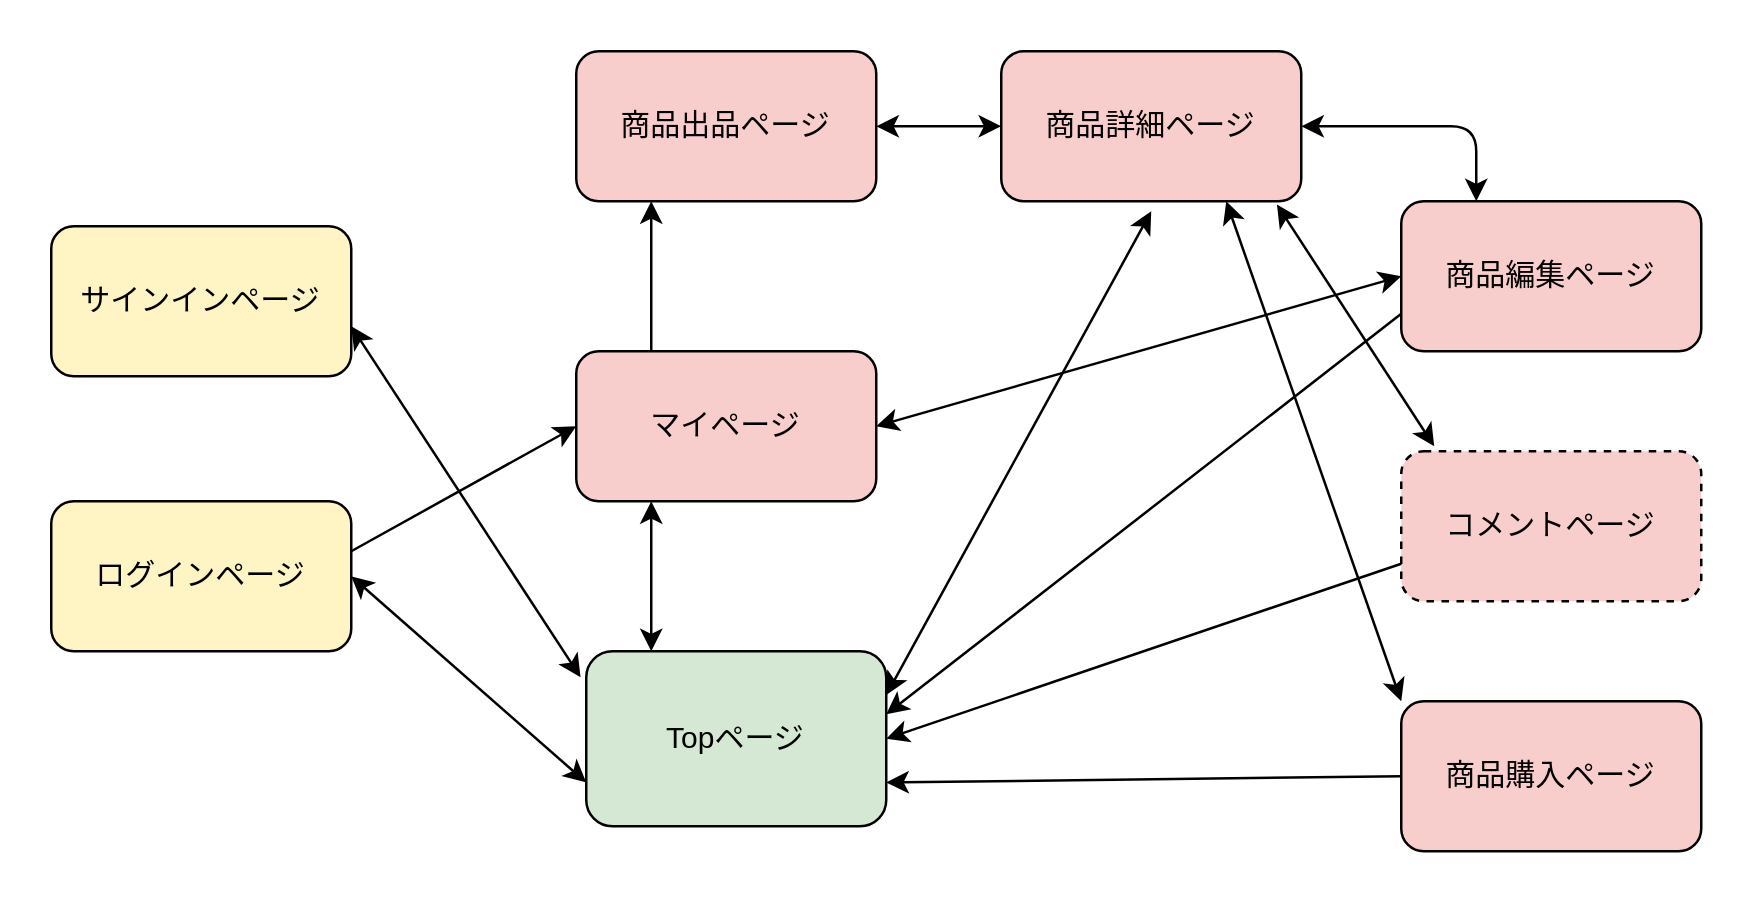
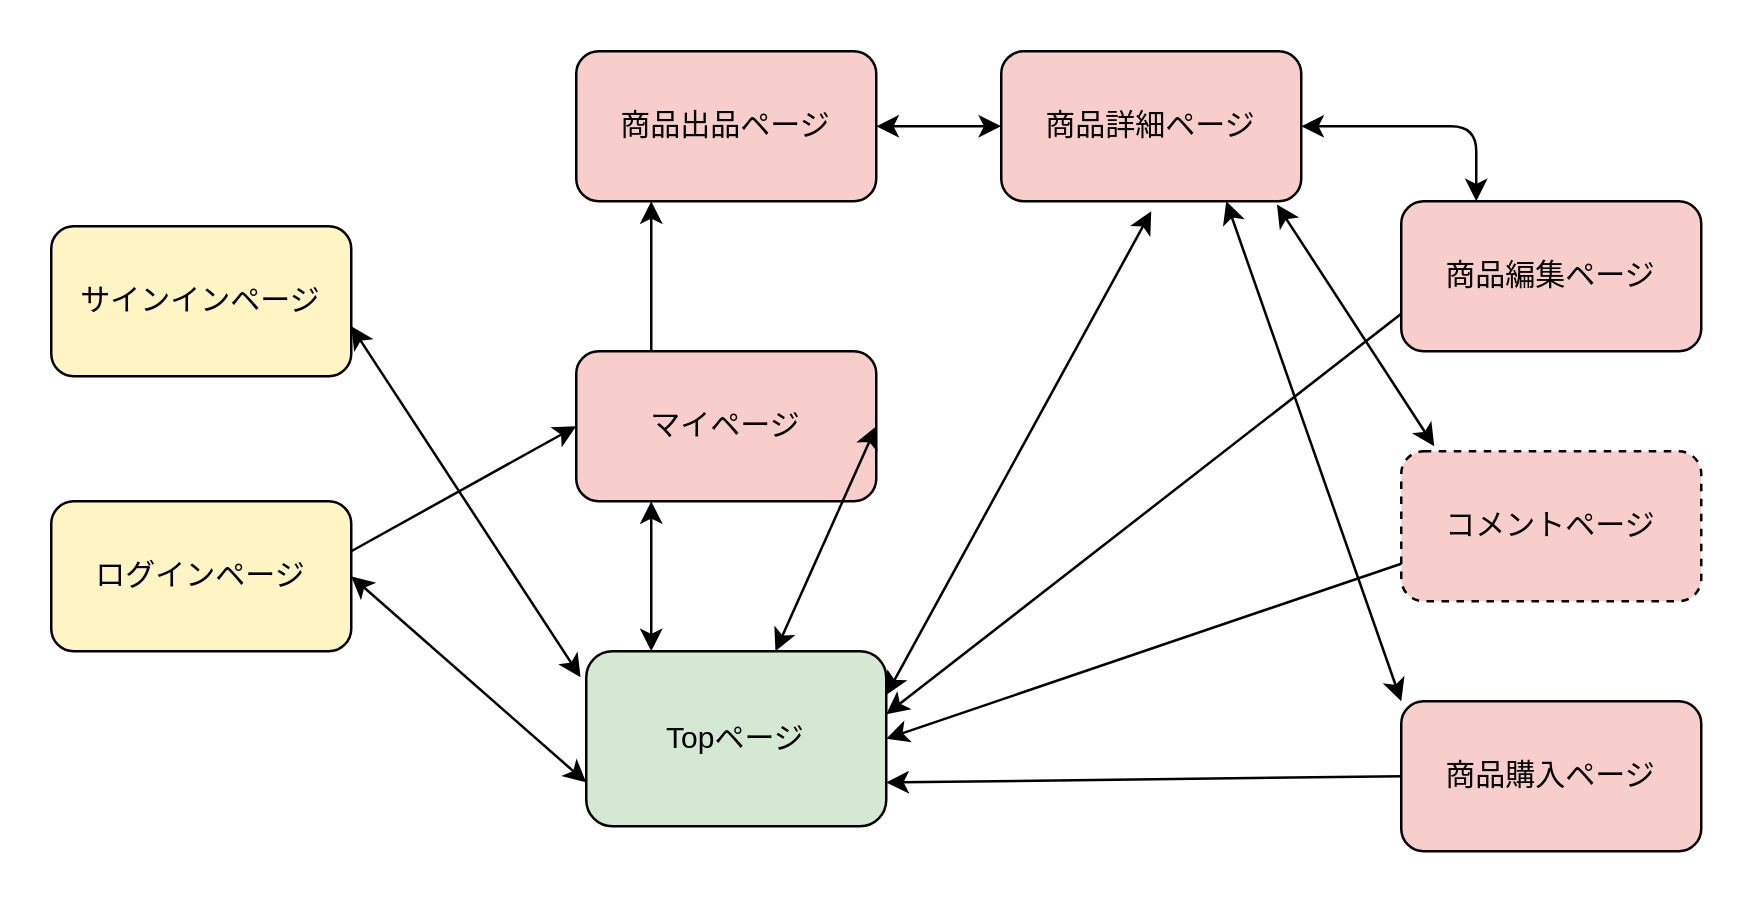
  <mxCell id="0" />
  <mxCell id="1" parent="0" />
  <mxCell id="2" value="Topページ" style="rounded=1;whiteSpace=wrap;html=1;strokeColor=#000000;fillColor=#D5E8D4;" vertex="1" parent="1"><mxGeometry x="234" y="260" width="120" height="70" as="geometry" /></mxCell>
  <mxCell id="3" value="商品出品ページ" style="rounded=1;whiteSpace=wrap;html=1;fillColor=#F8CECC;" vertex="1" parent="1"><mxGeometry x="230" y="20" width="120" height="60" as="geometry" /></mxCell>
  <mxCell id="4" value="商品編集ページ" style="rounded=1;whiteSpace=wrap;html=1;fillColor=#F8CECC;" vertex="1" parent="1"><mxGeometry x="560" y="80" width="120" height="60" as="geometry" /></mxCell>
  <mxCell id="5" value="コメントページ" style="rounded=1;whiteSpace=wrap;html=1;fillColor=#F8CECC;dashed=1;" vertex="1" parent="1"><mxGeometry x="560" y="180" width="120" height="60" as="geometry" /></mxCell>
  <mxCell id="6" value="商品詳細ページ" style="rounded=1;whiteSpace=wrap;html=1;fillColor=#F8CECC;" vertex="1" parent="1"><mxGeometry x="400" y="20" width="120" height="60" as="geometry" /></mxCell>
  <mxCell id="7" value="商品購入ページ" style="rounded=1;whiteSpace=wrap;html=1;fillColor=#F8CECC;" vertex="1" parent="1"><mxGeometry x="560" y="280" width="120" height="60" as="geometry" /></mxCell>
  <mxCell id="8" value="サインインページ" style="rounded=1;whiteSpace=wrap;html=1;strokeColor=#000000;fillColor=#FFF4C3;" vertex="1" parent="1"><mxGeometry x="20" y="90" width="120" height="60" as="geometry" /></mxCell>
  <mxCell id="9" value="ログインページ" style="rounded=1;whiteSpace=wrap;html=1;strokeColor=#000000;fillColor=#FFF4C3;" vertex="1" parent="1"><mxGeometry x="20" y="200" width="120" height="60" as="geometry" /></mxCell>
  <mxCell id="10" value="" style="endArrow=classic;startArrow=classic;html=1;entryX=0.25;entryY=0;entryDx=0;entryDy=0;" edge="1" parent="1" target="4"><mxGeometry width="50" height="50" relative="1" as="geometry"><mxPoint x="520" y="50" as="sourcePoint" /><mxPoint x="570" y="0" as="targetPoint" /><Array as="points"><mxPoint x="590" y="50" /></Array></mxGeometry></mxCell>
  <mxCell id="11" value="" style="endArrow=classic;startArrow=classic;html=1;exitX=1;exitY=0.25;exitDx=0;exitDy=0;" edge="1" parent="1" source="2"><mxGeometry width="50" height="50" relative="1" as="geometry"><mxPoint x="320" y="160" as="sourcePoint" /><mxPoint x="460" y="84" as="targetPoint" /><Array as="points" /></mxGeometry></mxCell>
  <mxCell id="12" value="" style="endArrow=classic;startArrow=classic;html=1;entryX=0.11;entryY=-0.033;entryDx=0;entryDy=0;exitX=0.919;exitY=1.022;exitDx=0;exitDy=0;exitPerimeter=0;entryPerimeter=0;" edge="1" parent="1" source="6" target="5"><mxGeometry width="50" height="50" relative="1" as="geometry"><mxPoint x="520" y="75" as="sourcePoint" /><mxPoint x="570" y="25" as="targetPoint" /><Array as="points" /></mxGeometry></mxCell>
  <mxCell id="13" value="" style="endArrow=classic;startArrow=classic;html=1;exitX=0.75;exitY=1;exitDx=0;exitDy=0;entryX=0;entryY=0;entryDx=0;entryDy=0;" edge="1" parent="1" source="6" target="7"><mxGeometry width="50" height="50" relative="1" as="geometry"><mxPoint x="510" y="280" as="sourcePoint" /><mxPoint x="560" y="230" as="targetPoint" /><Array as="points" /></mxGeometry></mxCell>
  <mxCell id="14" value="" style="endArrow=classic;startArrow=classic;html=1;entryX=-0.019;entryY=0.148;entryDx=0;entryDy=0;entryPerimeter=0;" edge="1" parent="1" target="2"><mxGeometry width="50" height="50" relative="1" as="geometry"><mxPoint x="140" y="130" as="sourcePoint" /><mxPoint x="190" y="80" as="targetPoint" /></mxGeometry></mxCell>
  <mxCell id="15" value="" style="endArrow=classic;startArrow=classic;html=1;entryX=0;entryY=0.75;entryDx=0;entryDy=0;" edge="1" parent="1" target="2"><mxGeometry width="50" height="50" relative="1" as="geometry"><mxPoint x="140" y="230" as="sourcePoint" /><mxPoint x="190" y="320" as="targetPoint" /><Array as="points" /></mxGeometry></mxCell>
  <mxCell id="16" value="" style="endArrow=classic;startArrow=classic;html=1;entryX=0;entryY=0.5;entryDx=0;entryDy=0;" edge="1" parent="1" target="6"><mxGeometry width="50" height="50" relative="1" as="geometry"><mxPoint x="350" y="50" as="sourcePoint" /><mxPoint x="400" y="0" as="targetPoint" /></mxGeometry></mxCell>
  <mxCell id="17" value="" style="endArrow=classic;html=1;entryX=1;entryY=0.5;entryDx=0;entryDy=0;exitX=0;exitY=0.75;exitDx=0;exitDy=0;" edge="1" parent="1" source="5" target="2"><mxGeometry width="50" height="50" relative="1" as="geometry"><mxPoint x="550" y="150" as="sourcePoint" /><mxPoint x="410" y="170" as="targetPoint" /></mxGeometry></mxCell>
  <mxCell id="18" value="" style="endArrow=classic;html=1;entryX=1;entryY=0.75;entryDx=0;entryDy=0;exitX=0;exitY=0.5;exitDx=0;exitDy=0;" edge="1" parent="1" source="7" target="2"><mxGeometry width="50" height="50" relative="1" as="geometry"><mxPoint x="550" y="320" as="sourcePoint" /><mxPoint x="410" y="170" as="targetPoint" /></mxGeometry></mxCell>
  <mxCell id="19" value="" style="endArrow=classic;html=1;exitX=0;exitY=0.75;exitDx=0;exitDy=0;entryX=1;entryY=0.36;entryDx=0;entryDy=0;entryPerimeter=0;" edge="1" parent="1" source="4" target="2"><mxGeometry width="50" height="50" relative="1" as="geometry"><mxPoint x="420" y="210" as="sourcePoint" /><mxPoint x="323" y="146" as="targetPoint" /></mxGeometry></mxCell>
  <mxCell id="20" value="マイページ" style="rounded=1;whiteSpace=wrap;html=1;strokeColor=#000000;fillColor=#F8CECC;" vertex="1" parent="1"><mxGeometry x="230" y="140" width="120" height="60" as="geometry" /></mxCell>
  <mxCell id="21" value="" style="endArrow=classic;html=1;entryX=0;entryY=0.5;entryDx=0;entryDy=0;" edge="1" parent="1" target="20"><mxGeometry width="50" height="50" relative="1" as="geometry"><mxPoint x="140" y="220" as="sourcePoint" /><mxPoint x="190" y="170" as="targetPoint" /></mxGeometry></mxCell>
  <mxCell id="22" value="" style="endArrow=classic;html=1;exitX=0.25;exitY=0;exitDx=0;exitDy=0;entryX=0.25;entryY=1;entryDx=0;entryDy=0;" edge="1" parent="1" source="20" target="3"><mxGeometry width="50" height="50" relative="1" as="geometry"><mxPoint x="310" y="250" as="sourcePoint" /><mxPoint x="360" y="200" as="targetPoint" /><Array as="points" /></mxGeometry></mxCell>
- <mxCell id="23" value="" style="endArrow=classic;startArrow=classic;html=1;exitX=1;exitY=0.5;exitDx=0;exitDy=0;entryX=0;entryY=0.5;entryDx=0;entryDy=0;" edge="1" parent="1" source="20" target="4"><mxGeometry width="50" height="50" relative="1" as="geometry"><mxPoint x="310" y="250" as="sourcePoint" /><mxPoint x="360" y="200" as="targetPoint" /></mxGeometry></mxCell>
+ <mxCell id="23" value="" style="endArrow=classic;startArrow=classic;html=1;exitX=1;exitY=0.5;exitDx=0;exitDy=0;" edge="1" parent="1" source="20" target="2"><mxGeometry width="50" height="50" relative="1" as="geometry"><mxPoint x="310" y="250" as="sourcePoint" /><mxPoint x="360" y="200" as="targetPoint" /></mxGeometry></mxCell>
  <mxCell id="24" value="" style="endArrow=classic;startArrow=classic;html=1;entryX=0.25;entryY=1;entryDx=0;entryDy=0;" edge="1" parent="1" target="20"><mxGeometry width="50" height="50" relative="1" as="geometry"><mxPoint x="260" y="260" as="sourcePoint" /><mxPoint x="310" y="210" as="targetPoint" /></mxGeometry></mxCell>
